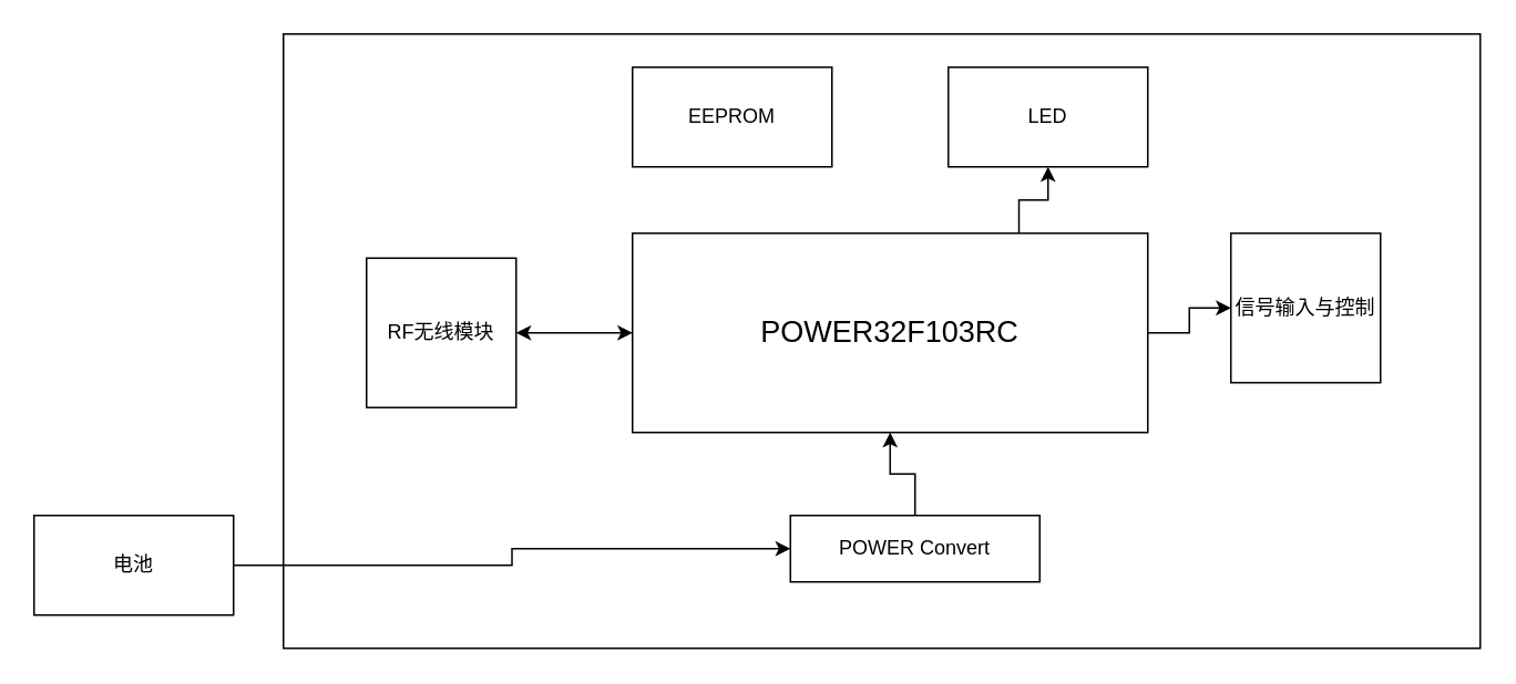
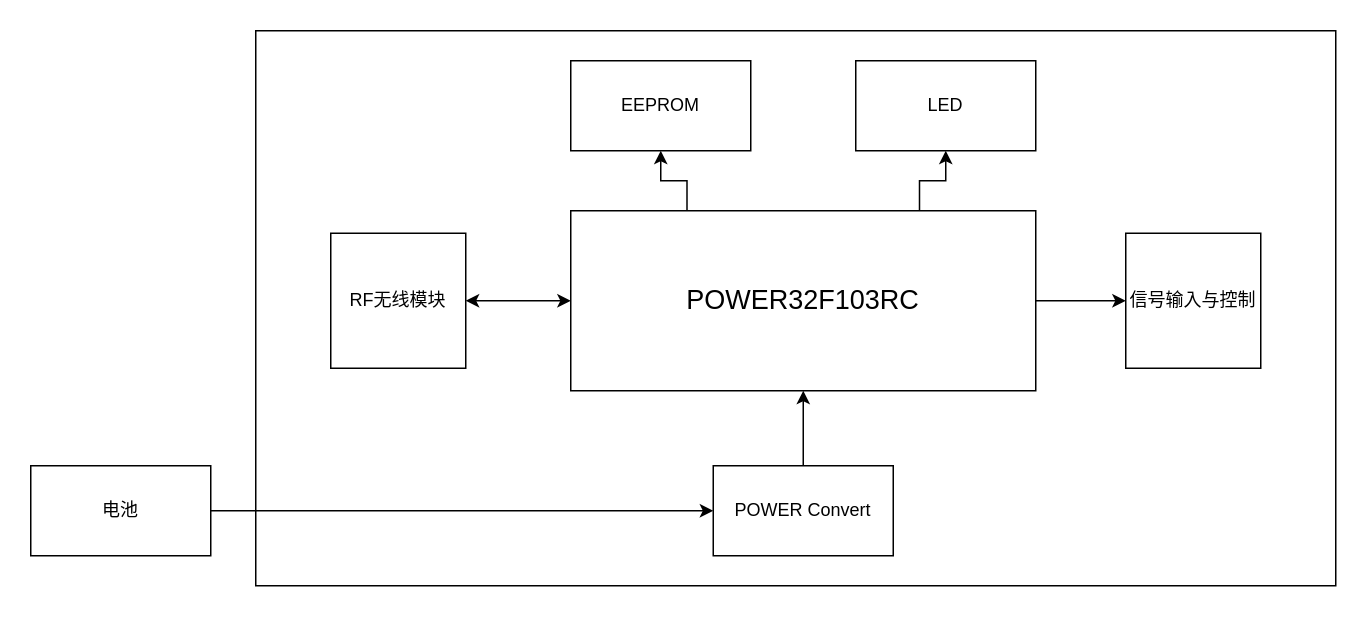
  <mxCell id="0" />
  <mxCell id="1" parent="0" />
  <mxCell id="2" value="" style="rounded=0;whiteSpace=wrap;html=1;" vertex="1" parent="1"><mxGeometry x="170" y="20" width="720" height="370" as="geometry" /></mxCell>
+ <mxCell id="3" style="edgeStyle=orthogonalEdgeStyle;rounded=0;orthogonalLoop=1;jettySize=auto;html=1;exitX=0.25;exitY=0;exitDx=0;exitDy=0;" edge="1" parent="1" source="6" target="15"><mxGeometry relative="1" as="geometry" /></mxCell>
  <mxCell id="4" style="edgeStyle=orthogonalEdgeStyle;rounded=0;orthogonalLoop=1;jettySize=auto;html=1;exitX=0.75;exitY=0;exitDx=0;exitDy=0;entryX=0.5;entryY=1;entryDx=0;entryDy=0;" edge="1" parent="1" source="6" target="9"><mxGeometry relative="1" as="geometry" /></mxCell>
  <mxCell id="5" style="edgeStyle=orthogonalEdgeStyle;rounded=0;orthogonalLoop=1;jettySize=auto;html=1;exitX=1;exitY=0.5;exitDx=0;exitDy=0;entryX=0;entryY=0.5;entryDx=0;entryDy=0;" edge="1" parent="1" source="6" target="14"><mxGeometry relative="1" as="geometry" /></mxCell>
  <mxCell id="6" value="&lt;font style=&quot;font-size: 18px;&quot;&gt;POWER32F103RC&lt;/font&gt;" style="rounded=0;whiteSpace=wrap;html=1;" vertex="1" parent="1"><mxGeometry x="380" y="140" width="310" height="120" as="geometry" /></mxCell>
  <mxCell id="7" value="RF无线模块" style="rounded=0;whiteSpace=wrap;html=1;" vertex="1" parent="1"><mxGeometry x="220" y="155" width="90" height="90" as="geometry" /></mxCell>
  <mxCell id="8" value="" style="endArrow=classic;startArrow=classic;html=1;rounded=0;entryX=0;entryY=0.5;entryDx=0;entryDy=0;" edge="1" parent="1" target="6"><mxGeometry width="50" height="50" relative="1" as="geometry"><mxPoint x="310" y="200" as="sourcePoint" /><mxPoint x="360" y="150" as="targetPoint" /></mxGeometry></mxCell>
  <mxCell id="9" value="LED" style="rounded=0;whiteSpace=wrap;html=1;" vertex="1" parent="1"><mxGeometry x="570" y="40" width="120" height="60" as="geometry" /></mxCell>
  <mxCell id="10" style="edgeStyle=orthogonalEdgeStyle;rounded=0;orthogonalLoop=1;jettySize=auto;html=1;exitX=0.5;exitY=0;exitDx=0;exitDy=0;" edge="1" parent="1" source="11" target="6"><mxGeometry relative="1" as="geometry" /></mxCell>
- <mxCell id="11" value="POWER Convert" style="rounded=0;whiteSpace=wrap;html=1;" vertex="1" parent="1"><mxGeometry x="475" y="310" width="150" height="40" as="geometry" /></mxCell>
+ <mxCell id="11" value="POWER Convert" style="rounded=0;whiteSpace=wrap;html=1;" vertex="1" parent="1"><mxGeometry x="475" y="310" width="120" height="60" as="geometry" /></mxCell>
  <mxCell id="12" style="edgeStyle=orthogonalEdgeStyle;rounded=0;orthogonalLoop=1;jettySize=auto;html=1;exitX=1;exitY=0.5;exitDx=0;exitDy=0;" edge="1" parent="1" source="13" target="11"><mxGeometry relative="1" as="geometry" /></mxCell>
  <mxCell id="13" value="电池" style="rounded=0;whiteSpace=wrap;html=1;" vertex="1" parent="1"><mxGeometry x="20" y="310" width="120" height="60" as="geometry" /></mxCell>
- <mxCell id="14" value="信号输入与控制" style="rounded=0;whiteSpace=wrap;html=1;" vertex="1" parent="1"><mxGeometry x="740" y="140" width="90" height="90" as="geometry" /></mxCell>
+ <mxCell id="14" value="信号输入与控制" style="rounded=0;whiteSpace=wrap;html=1;" vertex="1" parent="1"><mxGeometry x="750" y="155" width="90" height="90" as="geometry" /></mxCell>
  <mxCell id="15" value="EEPROM" style="rounded=0;whiteSpace=wrap;html=1;" vertex="1" parent="1"><mxGeometry x="380" y="40" width="120" height="60" as="geometry" /></mxCell>
